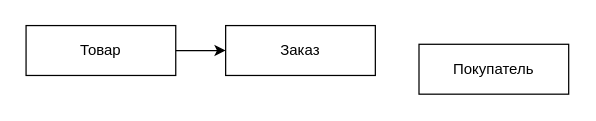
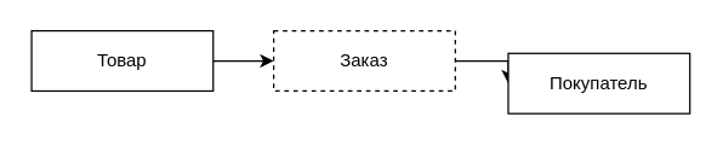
  <mxCell id="0" />
  <mxCell id="1" parent="0" />
  <mxCell id="2" style="edgeStyle=orthogonalEdgeStyle;rounded=0;orthogonalLoop=1;jettySize=auto;html=1;exitX=1;exitY=0.5;exitDx=0;exitDy=0;entryX=0;entryY=0.5;entryDx=0;entryDy=0;startArrow=none;startFill=0;" edge="1" parent="1" source="3" target="5"><mxGeometry relative="1" as="geometry" /></mxCell>
  <mxCell id="3" value="Товар" style="rounded=0;whiteSpace=wrap;html=1;" vertex="1" parent="1"><mxGeometry x="20" y="20" width="120" height="40" as="geometry" /></mxCell>
- <mxCell id="5" value="Заказ" style="rounded=0;whiteSpace=wrap;html=1;" vertex="1" parent="1"><mxGeometry x="180" y="20" width="120" height="40" as="geometry" /></mxCell>
+ <mxCell id="4" style="edgeStyle=orthogonalEdgeStyle;rounded=0;orthogonalLoop=1;jettySize=auto;html=1;exitX=1;exitY=0.5;exitDx=0;exitDy=0;entryX=0;entryY=0.5;entryDx=0;entryDy=0;startArrow=none;startFill=0;" edge="1" parent="1" source="5" target="6"><mxGeometry relative="1" as="geometry" /></mxCell>
+ <mxCell id="5" value="Заказ" style="rounded=0;whiteSpace=wrap;html=1;dashed=1;" vertex="1" parent="1"><mxGeometry x="180" y="20" width="120" height="40" as="geometry" /></mxCell>
  <mxCell id="6" value="Покупатель" style="rounded=0;whiteSpace=wrap;html=1;" vertex="1" parent="1"><mxGeometry x="335" y="35" width="120" height="40" as="geometry" /></mxCell>
